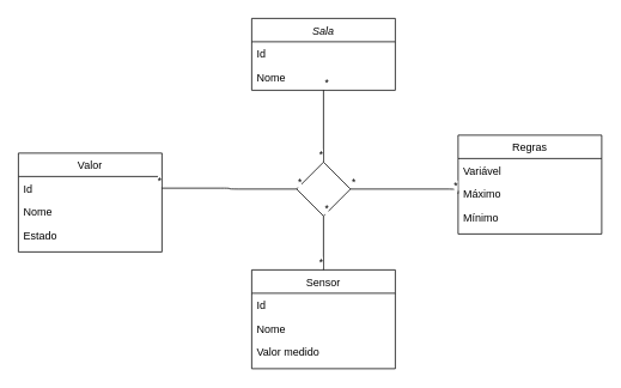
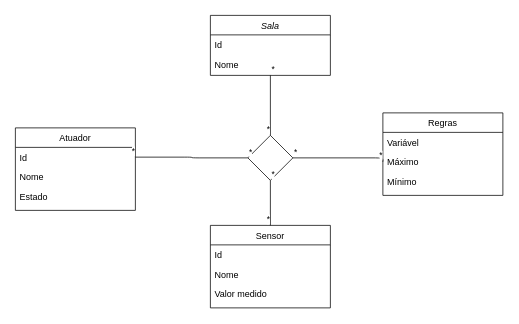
  <mxCell id="0" />
  <mxCell id="1" parent="0" />
  <mxCell id="2" value="Sala" style="swimlane;fontStyle=2;align=center;verticalAlign=top;childLayout=stackLayout;horizontal=1;startSize=26;horizontalStack=0;resizeParent=1;resizeLast=0;collapsible=1;marginBottom=0;rounded=0;shadow=0;strokeWidth=1;" parent="1" vertex="1"><mxGeometry x="280" y="20" width="160" height="80" as="geometry"><mxRectangle x="230" y="140" width="160" height="26" as="alternateBounds" /></mxGeometry></mxCell>
  <mxCell id="3" value="Id" style="text;align=left;verticalAlign=top;spacingLeft=4;spacingRight=4;overflow=hidden;rotatable=0;points=[[0,0.5],[1,0.5]];portConstraint=eastwest;" parent="2" vertex="1"><mxGeometry y="26" width="160" height="26" as="geometry" /></mxCell>
  <mxCell id="4" value="Nome" style="text;align=left;verticalAlign=top;spacingLeft=4;spacingRight=4;overflow=hidden;rotatable=0;points=[[0,0.5],[1,0.5]];portConstraint=eastwest;rounded=0;shadow=0;html=0;" parent="2" vertex="1"><mxGeometry y="52" width="160" height="26" as="geometry" /></mxCell>
  <mxCell id="5" value="Regras" style="swimlane;fontStyle=0;align=center;verticalAlign=top;childLayout=stackLayout;horizontal=1;startSize=26;horizontalStack=0;resizeParent=1;resizeLast=0;collapsible=1;marginBottom=0;rounded=0;shadow=0;strokeWidth=1;" parent="1" vertex="1"><mxGeometry x="510" y="150" width="160" height="110" as="geometry"><mxRectangle x="550" y="140" width="160" height="26" as="alternateBounds" /></mxGeometry></mxCell>
  <mxCell id="6" value="Variável" style="text;align=left;verticalAlign=top;spacingLeft=4;spacingRight=4;overflow=hidden;rotatable=0;points=[[0,0.5],[1,0.5]];portConstraint=eastwest;" parent="5" vertex="1"><mxGeometry y="26" width="160" height="26" as="geometry" /></mxCell>
  <mxCell id="7" value="Máximo" style="text;align=left;verticalAlign=top;spacingLeft=4;spacingRight=4;overflow=hidden;rotatable=0;points=[[0,0.5],[1,0.5]];portConstraint=eastwest;rounded=0;shadow=0;html=0;" parent="5" vertex="1"><mxGeometry y="52" width="160" height="26" as="geometry" /></mxCell>
  <mxCell id="8" value="Mínimo" style="text;align=left;verticalAlign=top;spacingLeft=4;spacingRight=4;overflow=hidden;rotatable=0;points=[[0,0.5],[1,0.5]];portConstraint=eastwest;rounded=0;shadow=0;html=0;" parent="5" vertex="1"><mxGeometry y="78" width="160" height="26" as="geometry" /></mxCell>
  <mxCell id="9" value="" style="rhombus;whiteSpace=wrap;html=1;" vertex="1" parent="1"><mxGeometry x="330" y="180" width="60" height="60" as="geometry" /></mxCell>
- <mxCell id="10" value="Valor" style="swimlane;fontStyle=0;align=center;verticalAlign=top;childLayout=stackLayout;horizontal=1;startSize=26;horizontalStack=0;resizeParent=1;resizeLast=0;collapsible=1;marginBottom=0;rounded=0;shadow=0;strokeWidth=1;" vertex="1" parent="1"><mxGeometry x="20" y="170" width="160" height="110" as="geometry"><mxRectangle x="550" y="140" width="160" height="26" as="alternateBounds" /></mxGeometry></mxCell>
+ <mxCell id="10" value="Atuador" style="swimlane;fontStyle=0;align=center;verticalAlign=top;childLayout=stackLayout;horizontal=1;startSize=26;horizontalStack=0;resizeParent=1;resizeLast=0;collapsible=1;marginBottom=0;rounded=0;shadow=0;strokeWidth=1;" vertex="1" parent="1"><mxGeometry x="20" y="170" width="160" height="110" as="geometry"><mxRectangle x="550" y="140" width="160" height="26" as="alternateBounds" /></mxGeometry></mxCell>
  <mxCell id="11" value="Id" style="text;align=left;verticalAlign=top;spacingLeft=4;spacingRight=4;overflow=hidden;rotatable=0;points=[[0,0.5],[1,0.5]];portConstraint=eastwest;" vertex="1" parent="10"><mxGeometry y="26" width="160" height="26" as="geometry" /></mxCell>
  <mxCell id="12" value="Nome" style="text;align=left;verticalAlign=top;spacingLeft=4;spacingRight=4;overflow=hidden;rotatable=0;points=[[0,0.5],[1,0.5]];portConstraint=eastwest;rounded=0;shadow=0;html=0;" vertex="1" parent="10"><mxGeometry y="52" width="160" height="26" as="geometry" /></mxCell>
  <mxCell id="13" value="Estado" style="text;align=left;verticalAlign=top;spacingLeft=4;spacingRight=4;overflow=hidden;rotatable=0;points=[[0,0.5],[1,0.5]];portConstraint=eastwest;rounded=0;shadow=0;html=0;" vertex="1" parent="10"><mxGeometry y="78" width="160" height="26" as="geometry" /></mxCell>
  <mxCell id="14" value="Sensor" style="swimlane;fontStyle=0;align=center;verticalAlign=top;childLayout=stackLayout;horizontal=1;startSize=26;horizontalStack=0;resizeParent=1;resizeLast=0;collapsible=1;marginBottom=0;rounded=0;shadow=0;strokeWidth=1;" vertex="1" parent="1"><mxGeometry x="280" y="300" width="160" height="110" as="geometry"><mxRectangle x="550" y="140" width="160" height="26" as="alternateBounds" /></mxGeometry></mxCell>
  <mxCell id="15" value="Id" style="text;align=left;verticalAlign=top;spacingLeft=4;spacingRight=4;overflow=hidden;rotatable=0;points=[[0,0.5],[1,0.5]];portConstraint=eastwest;" vertex="1" parent="14"><mxGeometry y="26" width="160" height="26" as="geometry" /></mxCell>
  <mxCell id="16" value="Nome" style="text;align=left;verticalAlign=top;spacingLeft=4;spacingRight=4;overflow=hidden;rotatable=0;points=[[0,0.5],[1,0.5]];portConstraint=eastwest;rounded=0;shadow=0;html=0;" vertex="1" parent="14"><mxGeometry y="52" width="160" height="26" as="geometry" /></mxCell>
  <mxCell id="17" value="Valor medido&#10;" style="text;align=left;verticalAlign=top;spacingLeft=4;spacingRight=4;overflow=hidden;rotatable=0;points=[[0,0.5],[1,0.5]];portConstraint=eastwest;rounded=0;shadow=0;html=0;" vertex="1" parent="14"><mxGeometry y="78" width="160" height="26" as="geometry" /></mxCell>
  <mxCell id="18" value="" style="endArrow=none;html=1;edgeStyle=orthogonalEdgeStyle;entryX=0.5;entryY=0;entryDx=0;entryDy=0;exitX=0.5;exitY=1;exitDx=0;exitDy=0;" edge="1" parent="1" source="9" target="14"><mxGeometry relative="1" as="geometry"><mxPoint x="250" y="320" as="sourcePoint" /><mxPoint x="410" y="320" as="targetPoint" /></mxGeometry></mxCell>
  <mxCell id="19" value="*" style="edgeLabel;resizable=0;html=1;align=left;verticalAlign=bottom;" connectable="0" vertex="1" parent="18"><mxGeometry x="-1" relative="1" as="geometry" /></mxCell>
  <mxCell id="20" value="*" style="edgeLabel;resizable=0;html=1;align=right;verticalAlign=bottom;" connectable="0" vertex="1" parent="18"><mxGeometry x="1" relative="1" as="geometry" /></mxCell>
  <mxCell id="21" value="" style="endArrow=none;html=1;edgeStyle=orthogonalEdgeStyle;entryX=1;entryY=0.5;entryDx=0;entryDy=0;exitX=0;exitY=0.5;exitDx=0;exitDy=0;" edge="1" parent="1" source="9" target="11"><mxGeometry relative="1" as="geometry"><mxPoint x="220" y="190" as="sourcePoint" /><mxPoint x="300" y="259" as="targetPoint" /><Array as="points"><mxPoint x="255" y="210" /><mxPoint x="255" y="209" /></Array></mxGeometry></mxCell>
  <mxCell id="22" value="*" style="edgeLabel;resizable=0;html=1;align=left;verticalAlign=bottom;" connectable="0" vertex="1" parent="21"><mxGeometry x="-1" relative="1" as="geometry" /></mxCell>
  <mxCell id="23" value="*" style="edgeLabel;resizable=0;html=1;align=right;verticalAlign=bottom;" connectable="0" vertex="1" parent="21"><mxGeometry x="1" relative="1" as="geometry" /></mxCell>
  <mxCell id="24" value="" style="endArrow=none;html=1;edgeStyle=orthogonalEdgeStyle;entryX=0;entryY=0.5;entryDx=0;entryDy=0;exitX=1;exitY=0.5;exitDx=0;exitDy=0;" edge="1" parent="1" source="9" target="7"><mxGeometry relative="1" as="geometry"><mxPoint x="440" y="200" as="sourcePoint" /><mxPoint x="520" y="269" as="targetPoint" /><Array as="points"><mxPoint x="510" y="210" /></Array></mxGeometry></mxCell>
  <mxCell id="25" value="*" style="edgeLabel;resizable=0;html=1;align=left;verticalAlign=bottom;" connectable="0" vertex="1" parent="24"><mxGeometry x="-1" relative="1" as="geometry" /></mxCell>
  <mxCell id="26" value="*" style="edgeLabel;resizable=0;html=1;align=right;verticalAlign=bottom;" connectable="0" vertex="1" parent="24"><mxGeometry x="1" relative="1" as="geometry" /></mxCell>
  <mxCell id="27" value="" style="endArrow=none;html=1;edgeStyle=orthogonalEdgeStyle;entryX=0.5;entryY=0;entryDx=0;entryDy=0;exitX=0.5;exitY=1;exitDx=0;exitDy=0;" edge="1" parent="1" source="2" target="9"><mxGeometry relative="1" as="geometry"><mxPoint x="190" y="160" as="sourcePoint" /><mxPoint x="270" y="229" as="targetPoint" /></mxGeometry></mxCell>
  <mxCell id="28" value="*" style="edgeLabel;resizable=0;html=1;align=left;verticalAlign=bottom;" connectable="0" vertex="1" parent="27"><mxGeometry x="-1" relative="1" as="geometry" /></mxCell>
  <mxCell id="29" value="*" style="edgeLabel;resizable=0;html=1;align=right;verticalAlign=bottom;" connectable="0" vertex="1" parent="27"><mxGeometry x="1" relative="1" as="geometry" /></mxCell>
